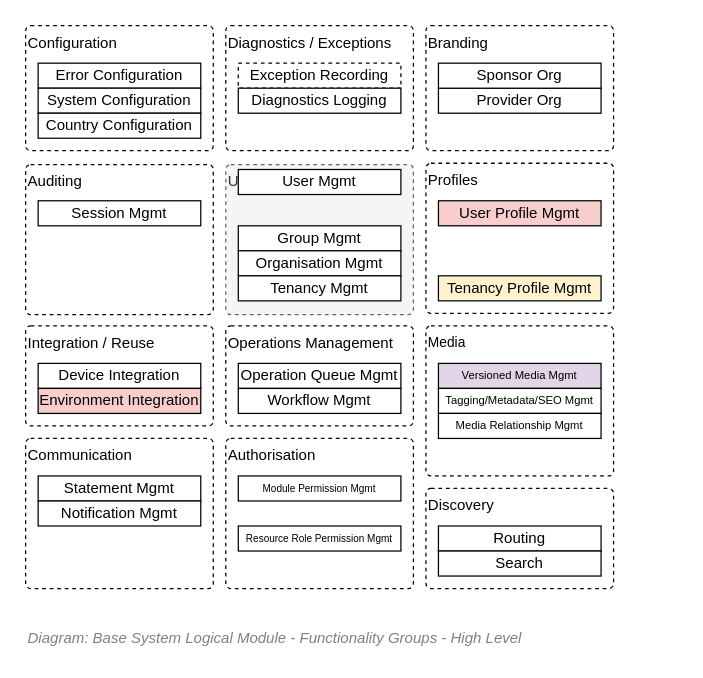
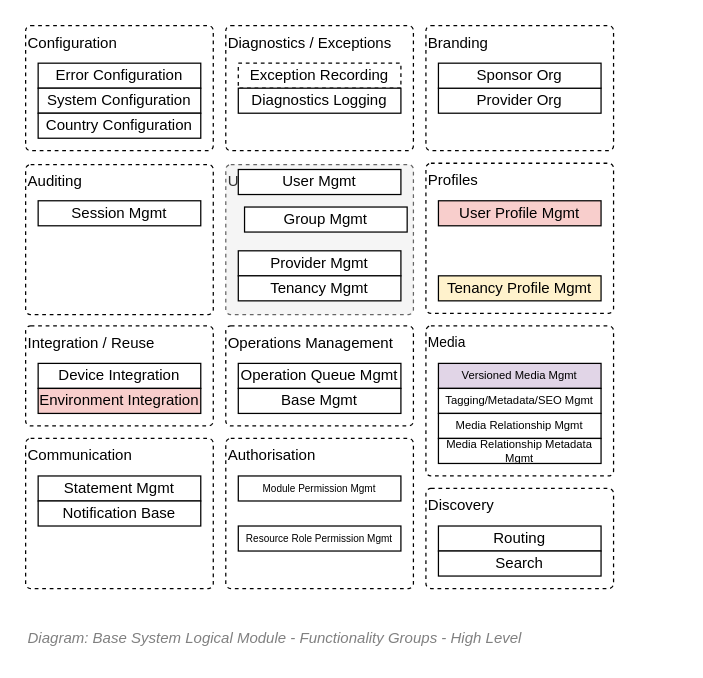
  <mxCell id="0" />
  <mxCell id="1" parent="0" />
  <mxCell id="2" value="Users &amp;amp; Groups" style="rounded=1;whiteSpace=wrap;html=1;strokeWidth=1;fillColor=#f5f5f5;dashed=1;absoluteArcSize=1;arcSize=8;container=1;collapsible=0;recursiveResize=0;align=left;verticalAlign=top;strokeColor=#666666;fontColor=#333333;" vertex="1" parent="1"><mxGeometry x="180" y="131" width="150" height="120" as="geometry" /></mxCell>
  <mxCell id="3" value="Configuration" style="rounded=1;whiteSpace=wrap;html=1;strokeWidth=1;fillColor=none;dashed=1;absoluteArcSize=1;arcSize=8;container=1;collapsible=0;recursiveResize=0;align=left;verticalAlign=top;" vertex="1" parent="1"><mxGeometry x="20" y="20" width="150" height="100" as="geometry" /></mxCell>
  <mxCell id="4" value="Auditing" style="rounded=1;whiteSpace=wrap;html=1;strokeWidth=1;fillColor=none;dashed=1;absoluteArcSize=1;arcSize=8;container=1;collapsible=0;recursiveResize=0;align=left;verticalAlign=top;" vertex="1" parent="1"><mxGeometry x="20" y="131" width="150" height="120" as="geometry" /></mxCell>
  <mxCell id="5" value="Session Mgmt" style="rounded=0;whiteSpace=wrap;html=1;" vertex="1" parent="4"><mxGeometry x="10" y="29" width="130" height="20" as="geometry" /></mxCell>
  <mxCell id="6" value="Profiles" style="rounded=1;whiteSpace=wrap;html=1;strokeWidth=1;fillColor=none;dashed=1;absoluteArcSize=1;arcSize=8;container=1;collapsible=0;recursiveResize=0;align=left;verticalAlign=top;" vertex="1" parent="1"><mxGeometry x="340" y="130" width="150" height="120" as="geometry" /></mxCell>
  <mxCell id="7" value="Communication" style="rounded=1;whiteSpace=wrap;html=1;strokeWidth=1;fillColor=none;dashed=1;absoluteArcSize=1;arcSize=8;container=1;collapsible=0;recursiveResize=0;align=left;verticalAlign=top;" vertex="1" parent="1"><mxGeometry x="20" y="350" width="150" height="120" as="geometry" /></mxCell>
  <mxCell id="8" value="Statement Mgmt" style="rounded=0;whiteSpace=wrap;html=1;" vertex="1" parent="7"><mxGeometry x="10" y="30" width="130" height="20" as="geometry" /></mxCell>
- <mxCell id="9" value="Notification Mgmt" style="rounded=0;whiteSpace=wrap;html=1;" vertex="1" parent="7"><mxGeometry x="10" y="50" width="130" height="20" as="geometry" /></mxCell>
+ <mxCell id="9" value="Notification Base" style="rounded=0;whiteSpace=wrap;html=1;" vertex="1" parent="7"><mxGeometry x="10" y="50" width="130" height="20" as="geometry" /></mxCell>
  <mxCell id="10" value="Discovery" style="rounded=1;whiteSpace=wrap;html=1;strokeWidth=1;fillColor=none;dashed=1;absoluteArcSize=1;arcSize=8;container=1;collapsible=0;recursiveResize=0;align=left;verticalAlign=top;" vertex="1" parent="1"><mxGeometry x="340" y="390" width="150" height="80" as="geometry" /></mxCell>
  <mxCell id="11" value="Routing" style="rounded=0;whiteSpace=wrap;html=1;" vertex="1" parent="10"><mxGeometry x="10" y="30" width="130" height="20" as="geometry" /></mxCell>
  <mxCell id="12" value="Search" style="rounded=0;whiteSpace=wrap;html=1;" vertex="1" parent="10"><mxGeometry x="10" y="50" width="130" height="20" as="geometry" /></mxCell>
  <mxCell id="13" value="Error Configuration" style="rounded=0;whiteSpace=wrap;html=1;" vertex="1" parent="1"><mxGeometry x="30" y="50" width="130" height="20" as="geometry" /></mxCell>
  <mxCell id="14" value="System Configuration" style="rounded=0;whiteSpace=wrap;html=1;" vertex="1" parent="1"><mxGeometry x="30" y="70" width="130" height="20" as="geometry" /></mxCell>
  <mxCell id="15" value="Country Configuration" style="rounded=0;whiteSpace=wrap;html=1;" vertex="1" parent="1"><mxGeometry x="30" y="90" width="130" height="20" as="geometry" /></mxCell>
  <mxCell id="16" value="Branding" style="rounded=1;whiteSpace=wrap;html=1;strokeWidth=1;fillColor=none;dashed=1;absoluteArcSize=1;arcSize=8;container=1;collapsible=0;recursiveResize=0;align=left;verticalAlign=top;" vertex="1" parent="1"><mxGeometry x="340" y="20" width="150" height="100" as="geometry" /></mxCell>
  <mxCell id="17" value="Provider Org" style="rounded=0;whiteSpace=wrap;html=1;" vertex="1" parent="16"><mxGeometry x="10" y="50" width="130" height="20" as="geometry" /></mxCell>
  <mxCell id="18" value="Sponsor Org" style="rounded=0;whiteSpace=wrap;html=1;" vertex="1" parent="16"><mxGeometry x="10" y="30" width="130" height="20" as="geometry" /></mxCell>
  <mxCell id="19" value="User Mgmt" style="rounded=0;whiteSpace=wrap;html=1;" vertex="1" parent="1"><mxGeometry x="190" y="135" width="130" height="20" as="geometry" /></mxCell>
- <mxCell id="20" value="Group Mgmt" style="rounded=0;whiteSpace=wrap;html=1;" vertex="1" parent="1"><mxGeometry x="190" y="180" width="130" height="20" as="geometry" /></mxCell>
- <mxCell id="21" value="Organisation Mgmt" style="rounded=0;whiteSpace=wrap;html=1;" vertex="1" parent="1"><mxGeometry x="190" y="200" width="130" height="20" as="geometry" /></mxCell>
+ <mxCell id="20" value="Group Mgmt" style="rounded=0;whiteSpace=wrap;html=1;" vertex="1" parent="1"><mxGeometry x="195" y="165" width="130" height="20" as="geometry" /></mxCell>
+ <mxCell id="21" value="Provider Mgmt" style="rounded=0;whiteSpace=wrap;html=1;" vertex="1" parent="1"><mxGeometry x="190" y="200" width="130" height="20" as="geometry" /></mxCell>
  <mxCell id="22" value="Tenancy Mgmt" style="rounded=0;whiteSpace=wrap;html=1;" vertex="1" parent="1"><mxGeometry x="190" y="220" width="130" height="20" as="geometry" /></mxCell>
  <mxCell id="23" value="User Profile Mgmt" style="rounded=0;whiteSpace=wrap;html=1;fillColor=#f8cecc;" vertex="1" parent="1"><mxGeometry x="350" y="160" width="130" height="20" as="geometry" /></mxCell>
  <mxCell id="24" value="Tenancy Profile Mgmt" style="rounded=0;whiteSpace=wrap;html=1;fillColor=#fff2cc;" vertex="1" parent="1"><mxGeometry x="350" y="220" width="130" height="20" as="geometry" /></mxCell>
  <mxCell id="25" value="Diagnostics / Exceptions" style="rounded=1;whiteSpace=wrap;html=1;strokeWidth=1;fillColor=none;dashed=1;absoluteArcSize=1;arcSize=8;container=1;collapsible=0;recursiveResize=0;align=left;verticalAlign=top;" vertex="1" parent="1"><mxGeometry x="180" y="20" width="150" height="100" as="geometry" /></mxCell>
  <mxCell id="26" value="Exception Recording" style="rounded=0;whiteSpace=wrap;html=1;dashed=1;" vertex="1" parent="25"><mxGeometry x="10" y="30" width="130" height="20" as="geometry" /></mxCell>
  <mxCell id="27" value="Diagnostics Logging" style="rounded=0;whiteSpace=wrap;html=1;" vertex="1" parent="25"><mxGeometry x="10" y="50" width="130" height="20" as="geometry" /></mxCell>
  <mxCell id="28" value="Authorisation" style="rounded=1;whiteSpace=wrap;html=1;strokeWidth=1;fillColor=none;dashed=1;absoluteArcSize=1;arcSize=8;container=1;collapsible=0;recursiveResize=0;align=left;verticalAlign=top;" vertex="1" parent="1"><mxGeometry x="180" y="350" width="150" height="120" as="geometry" /></mxCell>
  <mxCell id="29" value="Module Permission Mgmt" style="rounded=0;whiteSpace=wrap;html=1;fontSize=8;" vertex="1" parent="28"><mxGeometry x="10" y="30" width="130" height="20" as="geometry" /></mxCell>
  <mxCell id="30" value="Resource Role Permission Mgmt" style="rounded=0;whiteSpace=wrap;html=1;fontSize=8;" vertex="1" parent="28"><mxGeometry x="10" y="70" width="130" height="20" as="geometry" /></mxCell>
  <mxCell id="31" value="Media" style="rounded=1;whiteSpace=wrap;html=1;strokeWidth=1;fillColor=none;dashed=1;absoluteArcSize=1;arcSize=8;container=1;collapsible=0;recursiveResize=0;align=left;verticalAlign=top;fontSize=11;" vertex="1" parent="1"><mxGeometry x="340" y="260" width="150" height="120" as="geometry" /></mxCell>
  <mxCell id="32" value="Versioned Media Mgmt" style="rounded=0;whiteSpace=wrap;html=1;fontSize=9;fillColor=#e1d5e7;" vertex="1" parent="31"><mxGeometry x="10" y="30" width="130" height="20" as="geometry" /></mxCell>
  <mxCell id="33" value="Tagging/Metadata/SEO Mgmt" style="rounded=0;whiteSpace=wrap;html=1;fontSize=9;" vertex="1" parent="31"><mxGeometry x="10" y="50" width="130" height="20" as="geometry" /></mxCell>
  <mxCell id="34" value="Media Relationship Mgmt" style="rounded=0;whiteSpace=wrap;html=1;fontSize=9;" vertex="1" parent="31"><mxGeometry x="10" y="70" width="130" height="20" as="geometry" /></mxCell>
+ <mxCell id="35" value="Media Relationship Metadata Mgmt" style="rounded=0;whiteSpace=wrap;html=1;fontSize=9;" vertex="1" parent="31"><mxGeometry x="10" y="90" width="130" height="20" as="geometry" /></mxCell>
  <mxCell id="36" value="Integration / Reuse" style="rounded=1;whiteSpace=wrap;html=1;strokeWidth=1;fillColor=none;dashed=1;absoluteArcSize=1;arcSize=8;container=1;collapsible=0;recursiveResize=0;align=left;verticalAlign=top;" vertex="1" parent="1"><mxGeometry x="20" y="260" width="150" height="80" as="geometry" /></mxCell>
  <mxCell id="37" value="Device Integration" style="rounded=0;whiteSpace=wrap;html=1;" vertex="1" parent="36"><mxGeometry x="10" y="30" width="130" height="20" as="geometry" /></mxCell>
  <mxCell id="38" value="Environment Integration" style="rounded=0;whiteSpace=wrap;html=1;fillColor=#f8cecc;" vertex="1" parent="36"><mxGeometry x="10" y="50" width="130" height="20" as="geometry" /></mxCell>
  <mxCell id="39" value="Operations Management" style="rounded=1;whiteSpace=wrap;html=1;strokeWidth=1;fillColor=none;dashed=1;absoluteArcSize=1;arcSize=8;container=1;collapsible=0;recursiveResize=0;align=left;verticalAlign=top;" vertex="1" parent="1"><mxGeometry x="180" y="260" width="150" height="80" as="geometry" /></mxCell>
  <mxCell id="40" value="Operation Queue Mgmt" style="rounded=0;whiteSpace=wrap;html=1;" vertex="1" parent="39"><mxGeometry x="10" y="30" width="130" height="20" as="geometry" /></mxCell>
- <mxCell id="41" value="Workflow Mgmt" style="rounded=0;whiteSpace=wrap;html=1;" vertex="1" parent="39"><mxGeometry x="10" y="50" width="130" height="20" as="geometry" /></mxCell>
+ <mxCell id="41" value="Base Mgmt" style="rounded=0;whiteSpace=wrap;html=1;" vertex="1" parent="39"><mxGeometry x="10" y="50" width="130" height="20" as="geometry" /></mxCell>
  <mxCell id="42" value="&lt;font style=&quot;font-size: 12px&quot;&gt;Diagram: Base System Logical Module - Functionality Groups - High Level&lt;/font&gt;" style="text;strokeColor=none;fillColor=none;html=1;fontSize=12;fontStyle=2;verticalAlign=middle;align=left;shadow=0;glass=0;comic=0;opacity=30;fontColor=#808080;strokeWidth=1;" vertex="1" parent="1"><mxGeometry x="20" y="500" width="520" height="20" as="geometry" /></mxCell>
